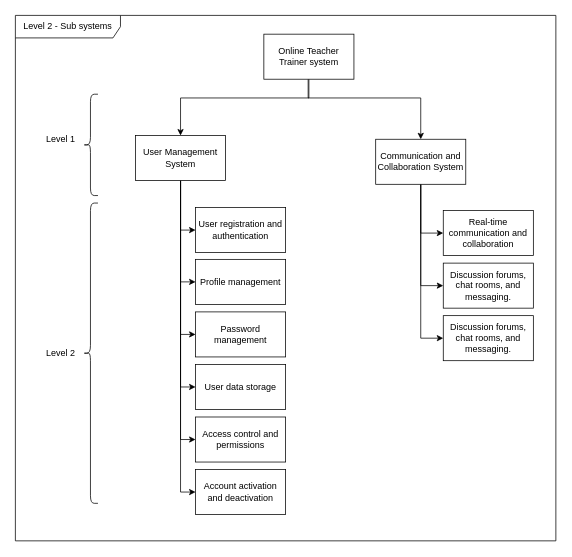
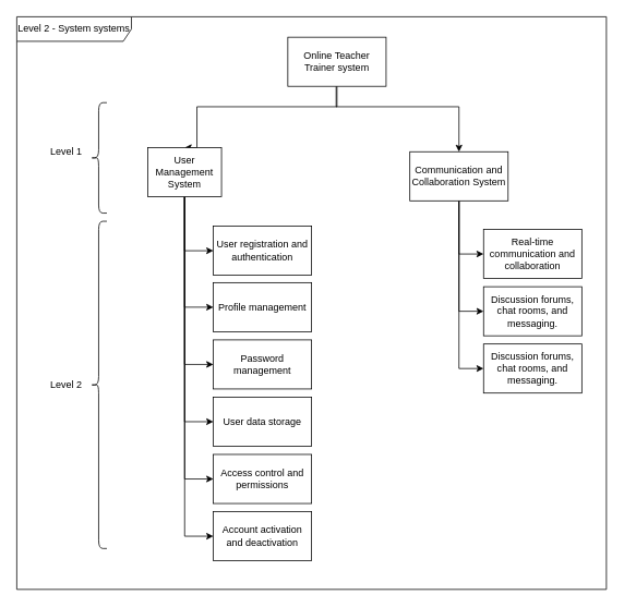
  <mxCell id="0" />
  <mxCell id="1" parent="0" />
  <mxCell id="2" style="edgeStyle=orthogonalEdgeStyle;rounded=0;orthogonalLoop=1;jettySize=auto;html=1;entryX=0.5;entryY=0;entryDx=0;entryDy=0;" parent="1" source="4" target="9" edge="1"><mxGeometry relative="1" as="geometry"><Array as="points"><mxPoint x="410" y="130" /><mxPoint x="560" y="130" /></Array></mxGeometry></mxCell>
  <mxCell id="3" style="edgeStyle=orthogonalEdgeStyle;rounded=0;orthogonalLoop=1;jettySize=auto;html=1;entryX=0.5;entryY=0;entryDx=0;entryDy=0;" edge="1" parent="1" source="4" target="29"><mxGeometry relative="1" as="geometry"><Array as="points"><mxPoint x="411" y="130" /><mxPoint x="240" y="130" /></Array></mxGeometry></mxCell>
  <mxCell id="4" value="Online Teacher Trainer system" style="rounded=0;whiteSpace=wrap;html=1;" parent="1" vertex="1"><mxGeometry x="351" y="45" width="120" height="60" as="geometry" /></mxCell>
  <mxCell id="5" value="User registration and authentication" style="rounded=0;whiteSpace=wrap;html=1;" parent="1" vertex="1"><mxGeometry x="260" y="276" width="120" height="60" as="geometry" /></mxCell>
  <mxCell id="6" style="edgeStyle=orthogonalEdgeStyle;rounded=0;orthogonalLoop=1;jettySize=auto;html=1;entryX=0;entryY=0.5;entryDx=0;entryDy=0;" parent="1" source="9" target="13" edge="1"><mxGeometry relative="1" as="geometry" /></mxCell>
  <mxCell id="7" style="edgeStyle=orthogonalEdgeStyle;rounded=0;orthogonalLoop=1;jettySize=auto;html=1;entryX=0;entryY=0.5;entryDx=0;entryDy=0;" parent="1" source="9" target="12" edge="1"><mxGeometry relative="1" as="geometry" /></mxCell>
  <mxCell id="8" style="edgeStyle=orthogonalEdgeStyle;rounded=0;orthogonalLoop=1;jettySize=auto;html=1;entryX=0;entryY=0.5;entryDx=0;entryDy=0;" parent="1" source="9" target="11" edge="1"><mxGeometry relative="1" as="geometry" /></mxCell>
  <mxCell id="9" value="Communication and Collaboration System" style="rounded=0;whiteSpace=wrap;html=1;" parent="1" vertex="1"><mxGeometry x="500" y="185" width="120" height="60" as="geometry" /></mxCell>
  <mxCell id="10" value="Profile management" style="rounded=0;whiteSpace=wrap;html=1;" parent="1" vertex="1"><mxGeometry x="260" y="345" width="120" height="60" as="geometry" /></mxCell>
  <mxCell id="11" value="Real-time communication and collaboration" style="rounded=0;whiteSpace=wrap;html=1;" parent="1" vertex="1"><mxGeometry x="590" y="280" width="120" height="60" as="geometry" /></mxCell>
  <mxCell id="12" value="Discussion forums, chat rooms, and messaging." style="rounded=0;whiteSpace=wrap;html=1;" parent="1" vertex="1"><mxGeometry x="590" y="350" width="120" height="60" as="geometry" /></mxCell>
  <mxCell id="13" value="Discussion forums, chat rooms, and messaging." style="rounded=0;whiteSpace=wrap;html=1;" parent="1" vertex="1"><mxGeometry x="590" y="420" width="120" height="60" as="geometry" /></mxCell>
  <mxCell id="14" value="Password management" style="rounded=0;whiteSpace=wrap;html=1;" parent="1" vertex="1"><mxGeometry x="260" y="415" width="120" height="60" as="geometry" /></mxCell>
  <mxCell id="15" value="User data storage" style="rounded=0;whiteSpace=wrap;html=1;" parent="1" vertex="1"><mxGeometry x="260" y="485" width="120" height="60" as="geometry" /></mxCell>
  <mxCell id="16" value="Access control and permissions" style="rounded=0;whiteSpace=wrap;html=1;" parent="1" vertex="1"><mxGeometry x="260" y="555" width="120" height="60" as="geometry" /></mxCell>
  <mxCell id="17" value="Account activation and deactivation" style="rounded=0;whiteSpace=wrap;html=1;" parent="1" vertex="1"><mxGeometry x="260" y="625" width="120" height="60" as="geometry" /></mxCell>
  <mxCell id="18" value="" style="shape=curlyBracket;whiteSpace=wrap;html=1;rounded=1;labelPosition=left;verticalLabelPosition=middle;align=right;verticalAlign=middle;" parent="1" vertex="1"><mxGeometry x="110" y="125" width="20" height="135" as="geometry" /></mxCell>
  <mxCell id="19" value="" style="shape=curlyBracket;whiteSpace=wrap;html=1;rounded=1;labelPosition=left;verticalLabelPosition=middle;align=right;verticalAlign=middle;" parent="1" vertex="1"><mxGeometry x="110" y="270" width="20" height="400" as="geometry" /></mxCell>
  <mxCell id="20" value="Level 1" style="text;html=1;align=center;verticalAlign=middle;resizable=0;points=[];autosize=1;strokeColor=none;fillColor=none;" parent="1" vertex="1"><mxGeometry x="50" y="170" width="60" height="30" as="geometry" /></mxCell>
  <mxCell id="21" value="Level 2" style="text;html=1;align=center;verticalAlign=middle;resizable=0;points=[];autosize=1;strokeColor=none;fillColor=none;" parent="1" vertex="1"><mxGeometry x="50" y="455" width="60" height="30" as="geometry" /></mxCell>
- <mxCell id="22" value="Level 2 - Sub systems" style="shape=umlFrame;whiteSpace=wrap;html=1;pointerEvents=0;width=140;height=30;" parent="1" vertex="1"><mxGeometry x="20" y="20" width="720" height="700" as="geometry" /></mxCell>
+ <mxCell id="22" value="Level 2 - System systems" style="shape=umlFrame;whiteSpace=wrap;html=1;pointerEvents=0;width=140;height=30;" parent="1" vertex="1"><mxGeometry x="20" y="20" width="720" height="700" as="geometry" /></mxCell>
  <mxCell id="23" style="edgeStyle=orthogonalEdgeStyle;rounded=0;orthogonalLoop=1;jettySize=auto;html=1;entryX=0;entryY=0.5;entryDx=0;entryDy=0;" edge="1" parent="1" source="29" target="5"><mxGeometry relative="1" as="geometry" /></mxCell>
  <mxCell id="24" style="edgeStyle=orthogonalEdgeStyle;rounded=0;orthogonalLoop=1;jettySize=auto;html=1;entryX=0;entryY=0.5;entryDx=0;entryDy=0;" edge="1" parent="1" source="29" target="10"><mxGeometry relative="1" as="geometry" /></mxCell>
  <mxCell id="25" style="edgeStyle=orthogonalEdgeStyle;rounded=0;orthogonalLoop=1;jettySize=auto;html=1;entryX=0;entryY=0.5;entryDx=0;entryDy=0;" edge="1" parent="1" source="29" target="14"><mxGeometry relative="1" as="geometry" /></mxCell>
  <mxCell id="26" style="edgeStyle=orthogonalEdgeStyle;rounded=0;orthogonalLoop=1;jettySize=auto;html=1;entryX=0;entryY=0.5;entryDx=0;entryDy=0;" edge="1" parent="1" source="29" target="15"><mxGeometry relative="1" as="geometry" /></mxCell>
  <mxCell id="27" style="edgeStyle=orthogonalEdgeStyle;rounded=0;orthogonalLoop=1;jettySize=auto;html=1;entryX=0;entryY=0.5;entryDx=0;entryDy=0;" edge="1" parent="1" source="29" target="16"><mxGeometry relative="1" as="geometry" /></mxCell>
  <mxCell id="28" style="edgeStyle=orthogonalEdgeStyle;rounded=0;orthogonalLoop=1;jettySize=auto;html=1;entryX=0;entryY=0.5;entryDx=0;entryDy=0;" edge="1" parent="1" source="29" target="17"><mxGeometry relative="1" as="geometry" /></mxCell>
- <mxCell id="29" value="User Management System" style="rounded=0;whiteSpace=wrap;html=1;" vertex="1" parent="1"><mxGeometry x="180" y="180" width="120" height="60" as="geometry" /></mxCell>
+ <mxCell id="29" value="User Management System" style="rounded=0;whiteSpace=wrap;html=1;" vertex="1" parent="1"><mxGeometry x="180" y="180" width="90" height="60" as="geometry" /></mxCell>
